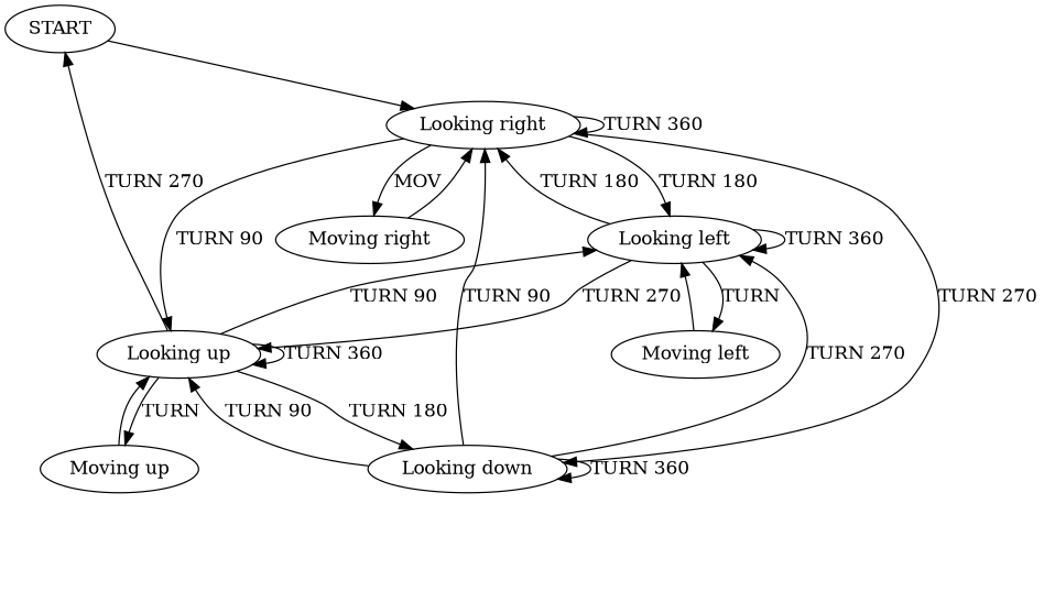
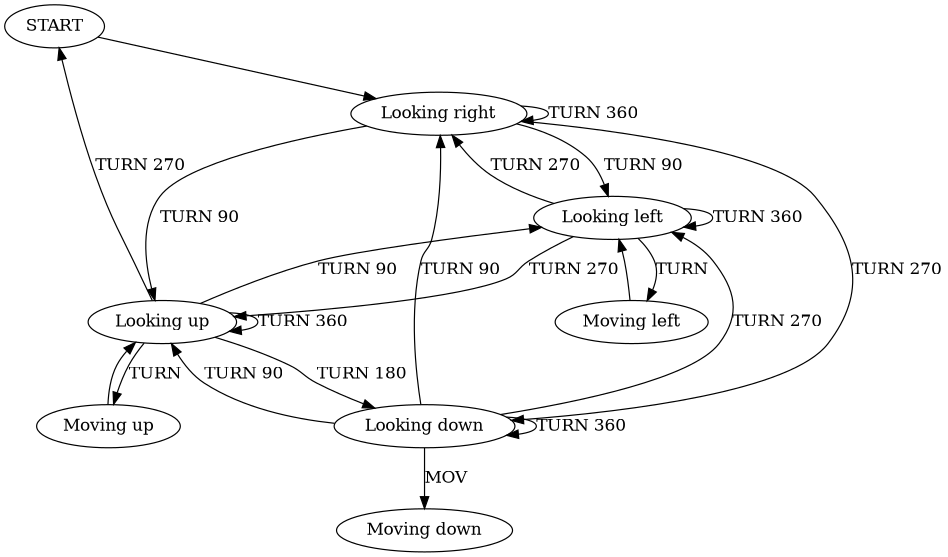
  digraph {
    START
    "Looking right"
-   "Moving right"
    "Looking left"
    "Looking up"
    "Looking down"
    "Moving left"
    "Moving up"
+   "Moving down"
    START -> "Looking right"
    "Looking right" -> "Looking right" [label="TURN 360"]
-   "Looking right" -> "Moving right" [label=MOV]
-   "Looking right" -> "Looking left" [label="TURN 180"]
+   "Looking right" -> "Looking left" [label="TURN 90"]
    "Looking right" -> "Looking up" [label="TURN 90"]
    "Looking right" -> "Looking down" [label="TURN 270"]
-   "Moving right" -> "Looking right"
-   "Looking left" -> "Looking right" [label="TURN 180"]
+   "Looking left" -> "Looking right" [label="TURN 270"]
    "Looking left" -> "Looking left" [label="TURN 360"]
    "Looking left" -> "Looking up" [label="TURN 270"]
    "Looking left" -> "Moving left" [label=TURN]
    "Looking up" -> START [label="TURN 270"]
    "Looking up" -> "Looking left" [label="TURN 90"]
    "Looking up" -> "Looking up" [label="TURN 360"]
    "Looking up" -> "Looking down" [label="TURN 180"]
    "Looking up" -> "Moving up" [label=TURN]
    "Looking down" -> "Looking right" [label="TURN 90"]
    "Looking down" -> "Looking left" [label="TURN 270"]
    "Looking down" -> "Looking up" [label="TURN 90"]
    "Looking down" -> "Looking down" [label="TURN 360"]
+   "Looking down" -> "Moving down" [label=MOV]
    "Moving left" -> "Looking left"
    "Moving up" -> "Looking up"
  }
